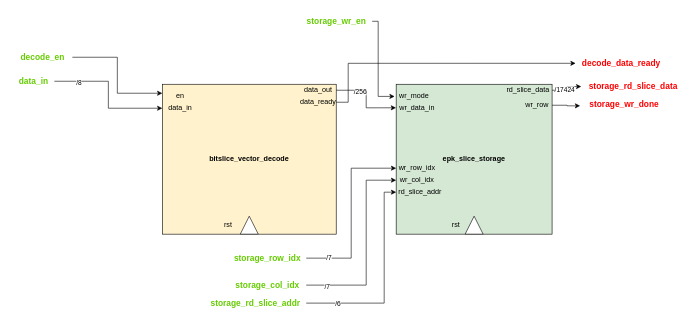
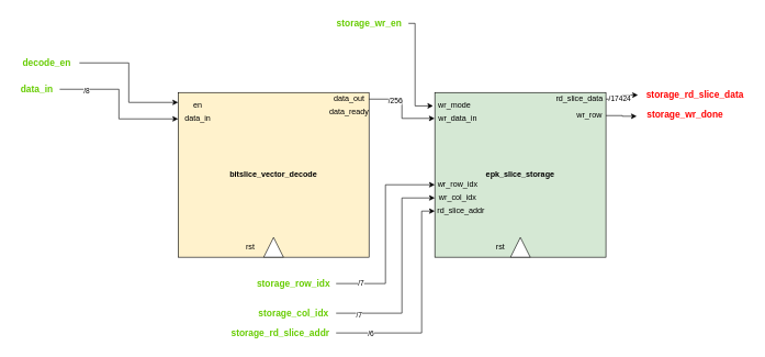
  <mxCell id="0" />
  <mxCell id="1" parent="0" />
  <mxCell id="2" value="&lt;b&gt;bitslice_vector_decode&lt;/b&gt;" style="rounded=0;whiteSpace=wrap;html=1;fillColor=#fff2cc;" parent="1" vertex="1"><mxGeometry x="270" y="140" width="290" height="250" as="geometry" /></mxCell>
  <mxCell id="3" value="&lt;b&gt;epk_slice_storage&lt;/b&gt;" style="rounded=0;whiteSpace=wrap;html=1;fillColor=#d5e8d4;" parent="1" vertex="1"><mxGeometry x="660" y="140" width="260" height="250" as="geometry" /></mxCell>
  <mxCell id="4" value="" style="triangle;whiteSpace=wrap;html=1;direction=north;" parent="1" vertex="1"><mxGeometry x="775" y="360" width="30" height="30" as="geometry" /></mxCell>
  <mxCell id="5" value="" style="triangle;whiteSpace=wrap;html=1;direction=north;" parent="1" vertex="1"><mxGeometry x="400" y="360" width="30" height="30" as="geometry" /></mxCell>
  <mxCell id="6" value="rst" style="text;html=1;strokeColor=none;fillColor=none;align=center;verticalAlign=middle;whiteSpace=wrap;rounded=0;" parent="1" vertex="1"><mxGeometry x="730" y="360" width="60" height="30" as="geometry" /></mxCell>
  <mxCell id="7" value="rst" style="text;html=1;strokeColor=none;fillColor=none;align=center;verticalAlign=middle;whiteSpace=wrap;rounded=0;" parent="1" vertex="1"><mxGeometry x="350" y="360" width="60" height="30" as="geometry" /></mxCell>
  <mxCell id="8" style="edgeStyle=orthogonalEdgeStyle;rounded=0;orthogonalLoop=1;jettySize=auto;html=1;entryX=0;entryY=0.5;entryDx=0;entryDy=0;" parent="1" source="10" target="34" edge="1"><mxGeometry relative="1" as="geometry" /></mxCell>
  <mxCell id="9" value="/8" style="edgeLabel;html=1;align=center;verticalAlign=middle;resizable=0;points=[];" parent="8" vertex="1" connectable="0"><mxGeometry x="-0.646" y="-1" relative="1" as="geometry"><mxPoint as="offset" /></mxGeometry></mxCell>
  <mxCell id="10" value="&lt;b&gt;&lt;font color=&quot;#66cc00&quot; style=&quot;font-size: 14px;&quot;&gt;data_in&lt;/font&gt;&lt;/b&gt;" style="text;html=1;align=center;verticalAlign=middle;resizable=0;points=[];autosize=1;strokeColor=none;fillColor=none;" parent="1" vertex="1"><mxGeometry x="20" y="120" width="70" height="30" as="geometry" /></mxCell>
  <mxCell id="11" style="edgeStyle=orthogonalEdgeStyle;rounded=0;orthogonalLoop=1;jettySize=auto;html=1;entryX=0;entryY=0.5;entryDx=0;entryDy=0;" parent="1" source="13" target="31" edge="1"><mxGeometry relative="1" as="geometry"><Array as="points"><mxPoint x="640" y="505" /><mxPoint x="640" y="320" /></Array></mxGeometry></mxCell>
  <mxCell id="12" value="/6" style="edgeLabel;html=1;align=center;verticalAlign=middle;resizable=0;points=[];" parent="11" vertex="1" connectable="0"><mxGeometry x="-0.692" y="-1" relative="1" as="geometry"><mxPoint as="offset" /></mxGeometry></mxCell>
  <mxCell id="13" value="&lt;b&gt;&lt;font color=&quot;#66cc00&quot; style=&quot;font-size: 14px;&quot;&gt;storage_rd_slice_addr&lt;/font&gt;&lt;/b&gt;" style="text;html=1;align=center;verticalAlign=middle;resizable=0;points=[];autosize=1;strokeColor=none;fillColor=none;" parent="1" vertex="1"><mxGeometry x="340" y="490" width="170" height="30" as="geometry" /></mxCell>
  <mxCell id="14" value="&lt;b&gt;&lt;font color=&quot;#ff0000&quot; style=&quot;font-size: 14px;&quot;&gt;storage_rd_slice_data&lt;/font&gt;&lt;/b&gt;" style="text;html=1;align=center;verticalAlign=middle;resizable=0;points=[];autosize=1;strokeColor=none;fillColor=none;" parent="1" vertex="1"><mxGeometry x="970" y="128" width="170" height="30" as="geometry" /></mxCell>
  <mxCell id="15" style="edgeStyle=orthogonalEdgeStyle;rounded=0;orthogonalLoop=1;jettySize=auto;html=1;entryX=0;entryY=0.25;entryDx=0;entryDy=0;" parent="1" source="16" target="33" edge="1"><mxGeometry relative="1" as="geometry" /></mxCell>
  <mxCell id="16" value="&lt;b&gt;&lt;font color=&quot;#66cc00&quot; style=&quot;font-size: 14px;&quot;&gt;decode_en&lt;/font&gt;&lt;/b&gt;" style="text;html=1;align=center;verticalAlign=middle;resizable=0;points=[];autosize=1;strokeColor=none;fillColor=none;" parent="1" vertex="1"><mxGeometry x="20" y="80" width="100" height="30" as="geometry" /></mxCell>
- <mxCell id="17" value="&lt;b&gt;&lt;font color=&quot;#ff0000&quot; style=&quot;font-size: 14px;&quot;&gt;decode_data_ready&lt;/font&gt;&lt;/b&gt;" style="text;html=1;align=center;verticalAlign=middle;resizable=0;points=[];autosize=1;strokeColor=none;fillColor=none;" parent="1" vertex="1"><mxGeometry x="960" y="90" width="150" height="30" as="geometry" /></mxCell>
  <mxCell id="18" value="&lt;b&gt;&lt;font color=&quot;#66cc00&quot; style=&quot;font-size: 14px;&quot;&gt;storage_wr_en&lt;/font&gt;&lt;/b&gt;" style="text;html=1;align=center;verticalAlign=middle;resizable=0;points=[];autosize=1;strokeColor=none;fillColor=none;" parent="1" vertex="1"><mxGeometry x="500" y="20" width="120" height="30" as="geometry" /></mxCell>
  <mxCell id="19" style="edgeStyle=orthogonalEdgeStyle;rounded=0;orthogonalLoop=1;jettySize=auto;html=1;entryX=0;entryY=0.5;entryDx=0;entryDy=0;" parent="1" source="21" target="29" edge="1"><mxGeometry relative="1" as="geometry" /></mxCell>
  <mxCell id="20" value="/7" style="edgeLabel;html=1;align=center;verticalAlign=middle;resizable=0;points=[];" parent="19" vertex="1" connectable="0"><mxGeometry x="-0.755" y="2" relative="1" as="geometry"><mxPoint as="offset" /></mxGeometry></mxCell>
  <mxCell id="21" value="&lt;b&gt;&lt;font color=&quot;#66cc00&quot; style=&quot;font-size: 14px;&quot;&gt;storage_row_idx&lt;/font&gt;&lt;/b&gt;" style="text;html=1;align=center;verticalAlign=middle;resizable=0;points=[];autosize=1;strokeColor=none;fillColor=none;" parent="1" vertex="1"><mxGeometry x="380" y="415" width="130" height="30" as="geometry" /></mxCell>
  <mxCell id="22" style="edgeStyle=orthogonalEdgeStyle;rounded=0;orthogonalLoop=1;jettySize=auto;html=1;entryX=0;entryY=0.5;entryDx=0;entryDy=0;" parent="1" source="24" target="30" edge="1"><mxGeometry relative="1" as="geometry"><Array as="points"><mxPoint x="610" y="475" /><mxPoint x="610" y="300" /></Array></mxGeometry></mxCell>
  <mxCell id="23" value="/7" style="edgeLabel;html=1;align=center;verticalAlign=middle;resizable=0;points=[];" parent="22" vertex="1" connectable="0"><mxGeometry x="-0.791" y="-2" relative="1" as="geometry"><mxPoint as="offset" /></mxGeometry></mxCell>
  <mxCell id="24" value="&lt;b&gt;&lt;font color=&quot;#66cc00&quot; style=&quot;font-size: 14px;&quot;&gt;storage_col_idx&lt;/font&gt;&lt;/b&gt;" style="text;html=1;align=center;verticalAlign=middle;resizable=0;points=[];autosize=1;strokeColor=none;fillColor=none;" parent="1" vertex="1"><mxGeometry x="380" y="460" width="130" height="30" as="geometry" /></mxCell>
  <mxCell id="25" value="&lt;b&gt;&lt;font color=&quot;#ff0000&quot; style=&quot;font-size: 14px;&quot;&gt;storage_wr_done&lt;br&gt;&lt;/font&gt;&lt;/b&gt;" style="text;html=1;align=center;verticalAlign=middle;resizable=0;points=[];autosize=1;strokeColor=none;fillColor=none;" parent="1" vertex="1"><mxGeometry x="970" y="158" width="140" height="30" as="geometry" /></mxCell>
  <mxCell id="26" value="wr_mode" style="text;html=1;strokeColor=none;fillColor=none;align=center;verticalAlign=middle;whiteSpace=wrap;rounded=0;" parent="1" vertex="1"><mxGeometry x="660" y="150" width="60" height="20" as="geometry" /></mxCell>
  <mxCell id="27" value="wr_row" style="text;html=1;strokeColor=none;fillColor=none;align=center;verticalAlign=middle;whiteSpace=wrap;rounded=0;" parent="1" vertex="1"><mxGeometry x="870" y="160" width="50" height="30" as="geometry" /></mxCell>
  <mxCell id="28" value="wr_data_in" style="text;html=1;strokeColor=none;fillColor=none;align=center;verticalAlign=middle;whiteSpace=wrap;rounded=0;" parent="1" vertex="1"><mxGeometry x="660" y="170" width="70" height="20" as="geometry" /></mxCell>
  <mxCell id="29" value="wr_row_idx" style="text;html=1;strokeColor=none;fillColor=none;align=center;verticalAlign=middle;whiteSpace=wrap;rounded=0;" parent="1" vertex="1"><mxGeometry x="660" y="270" width="70" height="20" as="geometry" /></mxCell>
  <mxCell id="30" value="wr_col_idx" style="text;html=1;strokeColor=none;fillColor=none;align=center;verticalAlign=middle;whiteSpace=wrap;rounded=0;" parent="1" vertex="1"><mxGeometry x="660" y="290" width="70" height="20" as="geometry" /></mxCell>
  <mxCell id="31" value="rd_slice_addr" style="text;html=1;strokeColor=none;fillColor=none;align=center;verticalAlign=middle;whiteSpace=wrap;rounded=0;" parent="1" vertex="1"><mxGeometry x="660" y="310" width="80" height="20" as="geometry" /></mxCell>
  <mxCell id="32" value="rd_slice_data" style="text;html=1;strokeColor=none;fillColor=none;align=center;verticalAlign=middle;whiteSpace=wrap;rounded=0;" parent="1" vertex="1"><mxGeometry x="840" y="140" width="80" height="20" as="geometry" /></mxCell>
  <mxCell id="33" value="en" style="text;html=1;strokeColor=none;fillColor=none;align=center;verticalAlign=middle;whiteSpace=wrap;rounded=0;" parent="1" vertex="1"><mxGeometry x="270" y="150" width="60" height="20" as="geometry" /></mxCell>
  <mxCell id="34" value="data_in" style="text;html=1;strokeColor=none;fillColor=none;align=center;verticalAlign=middle;whiteSpace=wrap;rounded=0;" parent="1" vertex="1"><mxGeometry x="270" y="170" width="60" height="20" as="geometry" /></mxCell>
  <mxCell id="35" value="data_out" style="text;html=1;strokeColor=none;fillColor=none;align=center;verticalAlign=middle;whiteSpace=wrap;rounded=0;" parent="1" vertex="1"><mxGeometry x="500" y="140" width="60" height="20" as="geometry" /></mxCell>
  <mxCell id="36" value="data_ready" style="text;html=1;strokeColor=none;fillColor=none;align=center;verticalAlign=middle;whiteSpace=wrap;rounded=0;" parent="1" vertex="1"><mxGeometry x="500" y="160" width="60" height="20" as="geometry" /></mxCell>
  <mxCell id="37" style="edgeStyle=orthogonalEdgeStyle;rounded=0;orthogonalLoop=1;jettySize=auto;html=1;entryX=-0.001;entryY=0.157;entryDx=0;entryDy=0;entryPerimeter=0;" parent="1" source="35" target="3" edge="1"><mxGeometry relative="1" as="geometry" /></mxCell>
  <mxCell id="38" value="/256" style="edgeLabel;html=1;align=center;verticalAlign=middle;resizable=0;points=[];" parent="37" vertex="1" connectable="0"><mxGeometry x="-0.393" y="-1" relative="1" as="geometry"><mxPoint as="offset" /></mxGeometry></mxCell>
  <mxCell id="39" style="edgeStyle=orthogonalEdgeStyle;rounded=0;orthogonalLoop=1;jettySize=auto;html=1;entryX=-0.01;entryY=0.081;entryDx=0;entryDy=0;entryPerimeter=0;" parent="1" source="18" target="3" edge="1"><mxGeometry relative="1" as="geometry"><Array as="points"><mxPoint x="630" y="35" /><mxPoint x="630" y="160" /></Array></mxGeometry></mxCell>
- <mxCell id="40" style="edgeStyle=orthogonalEdgeStyle;rounded=0;orthogonalLoop=1;jettySize=auto;html=1;entryX=-0.005;entryY=0.502;entryDx=0;entryDy=0;entryPerimeter=0;" parent="1" source="36" target="17" edge="1"><mxGeometry relative="1" as="geometry"><Array as="points"><mxPoint x="580" y="170" /><mxPoint x="580" y="105" /></Array></mxGeometry></mxCell>
  <mxCell id="41" style="edgeStyle=orthogonalEdgeStyle;rounded=0;orthogonalLoop=1;jettySize=auto;html=1;entryX=-0.023;entryY=0.6;entryDx=0;entryDy=0;entryPerimeter=0;" parent="1" source="27" target="25" edge="1"><mxGeometry relative="1" as="geometry" /></mxCell>
  <mxCell id="42" style="edgeStyle=orthogonalEdgeStyle;rounded=0;orthogonalLoop=1;jettySize=auto;html=1;entryX=-0.008;entryY=0.529;entryDx=0;entryDy=0;entryPerimeter=0;" parent="1" source="32" target="14" edge="1"><mxGeometry relative="1" as="geometry" /></mxCell>
  <mxCell id="43" value="/17424" style="edgeLabel;html=1;align=center;verticalAlign=middle;resizable=0;points=[];" parent="42" vertex="1" connectable="0"><mxGeometry x="-0.386" y="1" relative="1" as="geometry"><mxPoint x="3" as="offset" /></mxGeometry></mxCell>
